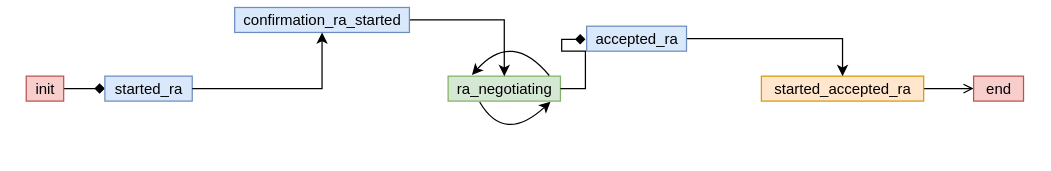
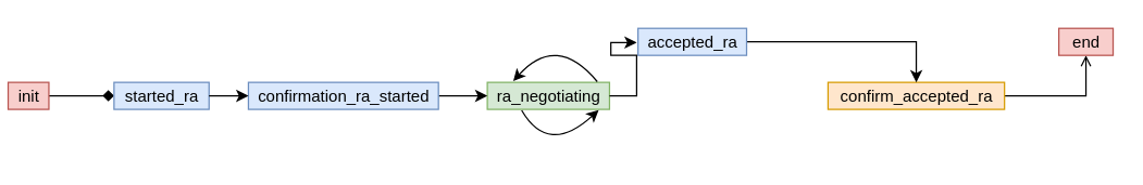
  <mxCell id="0" />
  <mxCell id="1" parent="0" />
  <mxCell id="2" value="ra_negotiating" style="text;html=1;align=center;verticalAlign=middle;resizable=0;points=[];autosize=1;strokeColor=#82b366;fillColor=#d5e8d4;" parent="1" vertex="1"><mxGeometry x="358" y="60.5" width="90" height="20" as="geometry" /></mxCell>
  <mxCell id="3" value="" style="edgeStyle=orthogonalEdgeStyle;rounded=0;orthogonalLoop=1;jettySize=auto;html=1;endArrow=diamond;" parent="1" source="4" target="5" edge="1"><mxGeometry relative="1" as="geometry" /></mxCell>
- <mxCell id="4" value="init" style="text;html=1;align=center;verticalAlign=middle;resizable=0;points=[];autosize=1;strokeColor=#b85450;fillColor=#f8cecc;" parent="1" vertex="1"><mxGeometry x="20" y="60.5" width="30" height="20" as="geometry" /></mxCell>
+ <mxCell id="4" value="init" style="text;html=1;align=center;verticalAlign=middle;resizable=0;points=[];autosize=1;strokeColor=#b85450;fillColor=#f8cecc;" parent="1" vertex="1"><mxGeometry x="5" y="60.5" width="30" height="20" as="geometry" /></mxCell>
  <mxCell id="5" value="started_ra" style="text;html=1;align=center;verticalAlign=middle;resizable=0;points=[];autosize=1;fillColor=#dae8fc;strokeColor=#6c8ebf;" parent="1" vertex="1"><mxGeometry x="83" y="60.5" width="70" height="20" as="geometry" /></mxCell>
  <mxCell id="6" style="edgeStyle=orthogonalEdgeStyle;rounded=0;orthogonalLoop=1;jettySize=auto;html=1;" parent="1" source="7" target="2" edge="1"><mxGeometry x="40" y="10" as="geometry" /></mxCell>
- <mxCell id="7" value="confirmation_ra_started" style="text;html=1;align=center;verticalAlign=middle;resizable=0;points=[];autosize=1;strokeColor=#6c8ebf;fillColor=#dae8fc;" parent="1" vertex="1"><mxGeometry x="187" y="5.5" width="140" height="20" as="geometry" /></mxCell>
+ <mxCell id="7" value="confirmation_ra_started" style="text;html=1;align=center;verticalAlign=middle;resizable=0;points=[];autosize=1;strokeColor=#6c8ebf;fillColor=#dae8fc;" parent="1" vertex="1"><mxGeometry x="182" y="60.5" width="140" height="20" as="geometry" /></mxCell>
  <mxCell id="8" style="edgeStyle=orthogonalEdgeStyle;rounded=0;orthogonalLoop=1;jettySize=auto;html=1;" parent="1" source="5" target="7" edge="1"><mxGeometry x="40" y="10" as="geometry" /></mxCell>
  <mxCell id="9" value="" style="edgeStyle=orthogonalEdgeStyle;rounded=0;orthogonalLoop=1;jettySize=auto;html=1;endArrow=open;" parent="1" source="10" target="15" edge="1"><mxGeometry relative="1" as="geometry" /></mxCell>
- <mxCell id="10" value="started_accepted_ra" style="text;html=1;align=center;verticalAlign=middle;resizable=0;points=[];autosize=1;strokeColor=#d79b00;fillColor=#ffe6cc;" parent="1" vertex="1"><mxGeometry x="609" y="60.5" width="130" height="20" as="geometry" /></mxCell>
+ <mxCell id="10" value="confirm_accepted_ra" style="text;html=1;align=center;verticalAlign=middle;resizable=0;points=[];autosize=1;strokeColor=#d79b00;fillColor=#ffe6cc;" parent="1" vertex="1"><mxGeometry x="609" y="60.5" width="130" height="20" as="geometry" /></mxCell>
  <mxCell id="11" value="" style="edgeStyle=orthogonalEdgeStyle;rounded=0;orthogonalLoop=1;jettySize=auto;html=1;" parent="1" source="12" target="10" edge="1"><mxGeometry relative="1" as="geometry" /></mxCell>
  <mxCell id="12" value="accepted_ra" style="text;html=1;align=center;verticalAlign=middle;resizable=0;points=[];autosize=1;strokeColor=#6c8ebf;fillColor=#dae8fc;" parent="1" vertex="1"><mxGeometry x="469" y="20.5" width="80" height="20" as="geometry" /></mxCell>
- <mxCell id="13" style="edgeStyle=orthogonalEdgeStyle;rounded=0;orthogonalLoop=1;jettySize=auto;html=1;entryX=-0.012;entryY=0.525;entryDx=0;entryDy=0;entryPerimeter=0;endArrow=diamond;" parent="1" source="2" target="12" edge="1"><mxGeometry x="32" y="10" as="geometry" /></mxCell>
+ <mxCell id="13" style="edgeStyle=orthogonalEdgeStyle;rounded=0;orthogonalLoop=1;jettySize=auto;html=1;entryX=-0.012;entryY=0.525;entryDx=0;entryDy=0;entryPerimeter=0;" parent="1" source="2" target="12" edge="1"><mxGeometry x="32" y="10" as="geometry" /></mxCell>
  <mxCell id="14" style="orthogonalLoop=1;jettySize=auto;html=1;curved=1;sourcePerimeterSpacing=5;targetPerimeterSpacing=5;startArrow=classic;startFill=1;endArrow=none;endFill=0;exitX=0.292;exitY=0.008;exitDx=0;exitDy=0;exitPerimeter=0;" parent="1" edge="1"><mxGeometry x="32" y="10" as="geometry"><Array as="points"><mxPoint x="409" y="24" /></Array><mxPoint x="377.04" y="59.66" as="sourcePoint" /><mxPoint x="439" y="60" as="targetPoint" /></mxGeometry></mxCell>
- <mxCell id="15" value="end" style="text;html=1;align=center;verticalAlign=middle;resizable=0;points=[];autosize=1;strokeColor=#b85450;fillColor=#f8cecc;" parent="1" vertex="1"><mxGeometry x="779" y="60.5" width="40" height="20" as="geometry" /></mxCell>
+ <mxCell id="15" value="end" style="text;html=1;align=center;verticalAlign=middle;resizable=0;points=[];autosize=1;strokeColor=#b85450;fillColor=#f8cecc;" parent="1" vertex="1"><mxGeometry x="779" y="20.5" width="40" height="20" as="geometry" /></mxCell>
  <mxCell id="16" value="" style="curved=1;endArrow=classic;html=1;exitX=0.281;exitY=1.034;exitDx=0;exitDy=0;exitPerimeter=0;" parent="1" source="2" edge="1"><mxGeometry x="32" y="10" width="50" height="50" as="geometry"><mxPoint x="520" y="55" as="sourcePoint" /><mxPoint x="440" y="81" as="targetPoint" /><Array as="points"><mxPoint x="403" y="115" /></Array></mxGeometry></mxCell>
